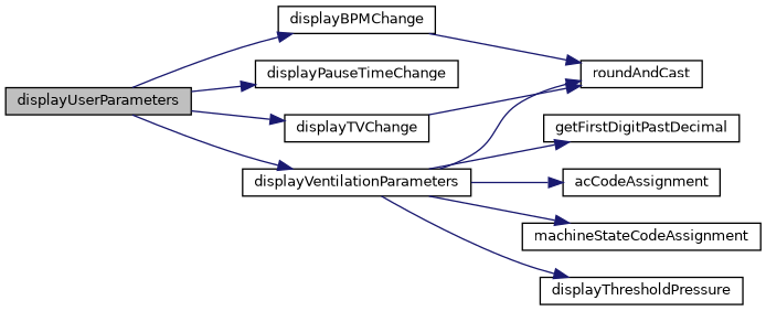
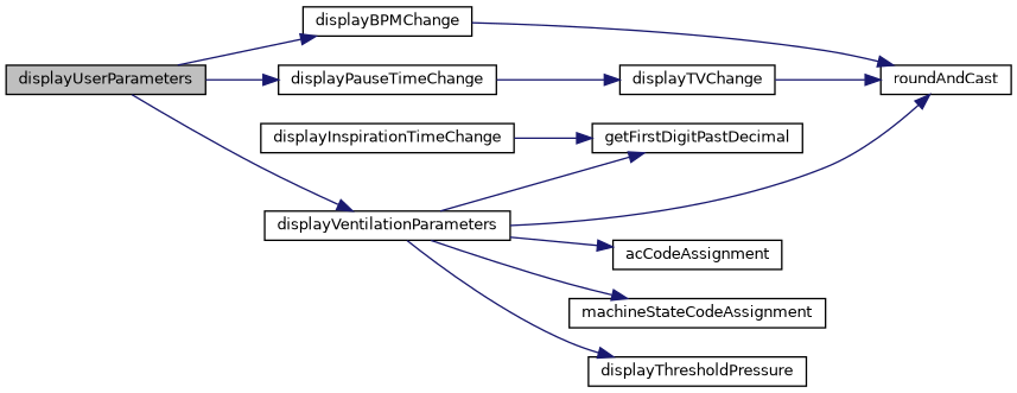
  digraph {
    rankdir=LR
    node [color=black fillcolor=white fontname=Helvetica fontsize=10 shape=record style=filled]
    edge [color=midnightblue fontname=Helvetica fontsize=10 labelfontname=Helvetica labelfontsize=10 style=solid]
    n1 [fillcolor=grey75 fontcolor=black height=0.2 label=displayUserParameters width=0.4]
    n2 [height=0.2 label=displayBPMChange width=0.4]
    n3 [height=0.2 label=displayPauseTimeChange width=0.4]
    n4 [height=0.2 label=displayTVChange width=0.4]
    n5 [height=0.2 label=displayVentilationParameters width=0.4]
    n6 [height=0.2 label=roundAndCast width=0.4]
+   n7 [height=0.2 label=displayInspirationTimeChange width=0.4]
    n8 [height=0.2 label=getFirstDigitPastDecimal width=0.4]
    n9 [height=0.2 label=acCodeAssignment width=0.4]
    n10 [height=0.2 label=machineStateCodeAssignment width=0.4]
    n11 [height=0.2 label=displayThresholdPressure width=0.4]
    n1 -> n2
    n1 -> n3
-   n1 -> n4
+   n3 -> n4
    n1 -> n5
    n2 -> n6
    n4 -> n6
    n5 -> n6
    n5 -> n8
    n5 -> n9
    n5 -> n10
    n5 -> n11
+   n7 -> n8
  }
